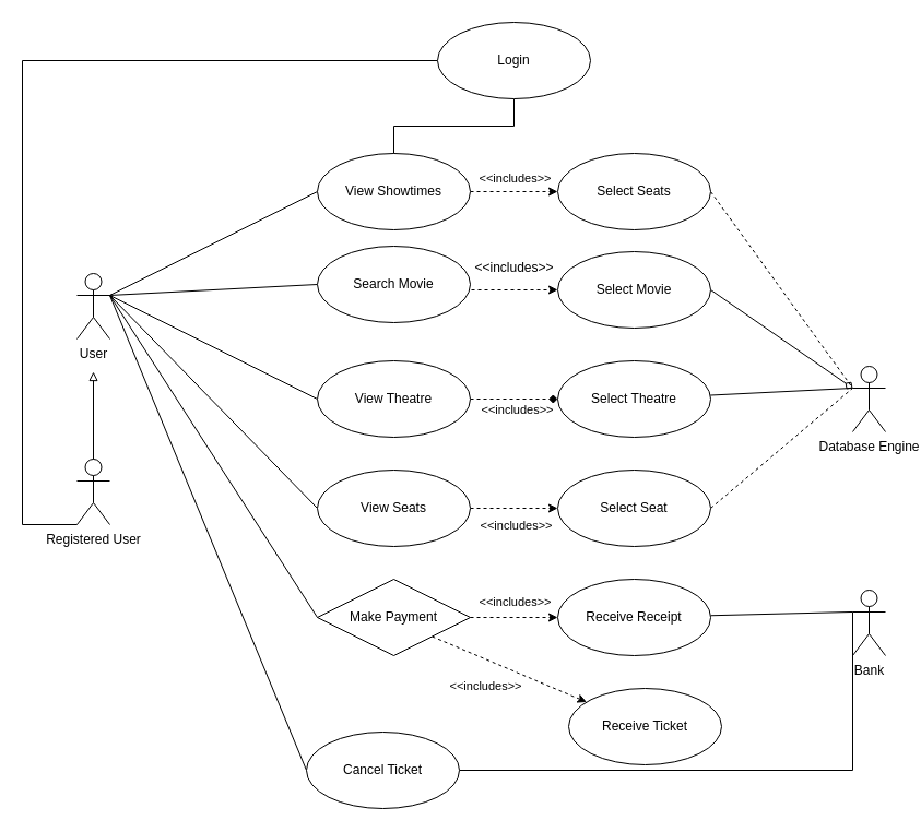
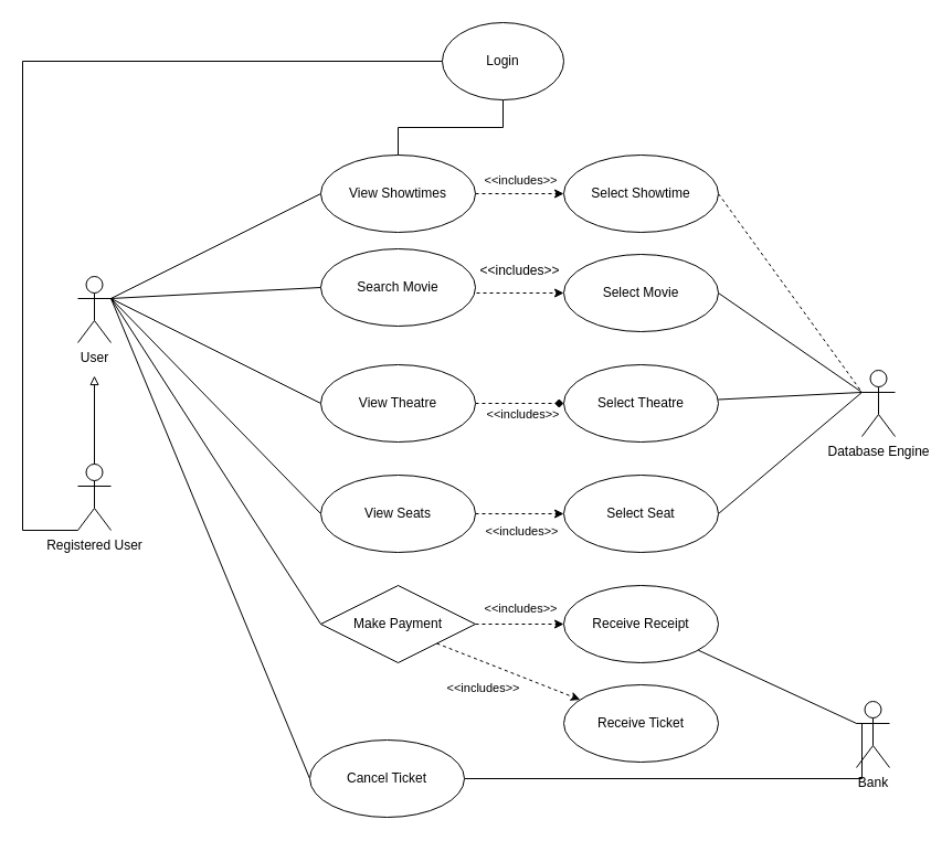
  <mxCell id="0" />
  <mxCell id="1" parent="0" />
  <mxCell id="2" style="rounded=0;orthogonalLoop=1;jettySize=auto;html=1;exitX=1;exitY=0.333;exitDx=0;exitDy=0;exitPerimeter=0;entryX=0;entryY=0.5;entryDx=0;entryDy=0;endArrow=none;endFill=0;" parent="1" source="3" target="23" edge="1"><mxGeometry relative="1" as="geometry" /></mxCell>
  <mxCell id="3" value="User" style="shape=umlActor;verticalLabelPosition=bottom;verticalAlign=top;html=1;outlineConnect=0;" parent="1" vertex="1"><mxGeometry x="70" y="250" width="30" height="60" as="geometry" /></mxCell>
  <mxCell id="4" style="edgeStyle=orthogonalEdgeStyle;rounded=0;orthogonalLoop=1;jettySize=auto;html=1;exitX=0;exitY=1;exitDx=0;exitDy=0;exitPerimeter=0;endArrow=none;endFill=0;entryX=0;entryY=0.5;entryDx=0;entryDy=0;" parent="1" source="5" target="45" edge="1"><mxGeometry relative="1" as="geometry"><Array as="points"><mxPoint x="20" y="480" /><mxPoint x="20" y="55" /></Array></mxGeometry></mxCell>
  <mxCell id="5" value="Registered User" style="shape=umlActor;verticalLabelPosition=bottom;verticalAlign=top;html=1;outlineConnect=0;" parent="1" vertex="1"><mxGeometry x="70" y="420" width="30" height="60" as="geometry" /></mxCell>
  <mxCell id="6" value="Database Engine" style="shape=umlActor;verticalLabelPosition=bottom;verticalAlign=top;html=1;outlineConnect=0;" parent="1" vertex="1"><mxGeometry x="780" y="335" width="30" height="60" as="geometry" /></mxCell>
- <mxCell id="7" value="Bank" style="shape=umlActor;verticalLabelPosition=bottom;verticalAlign=top;html=1;outlineConnect=0;" parent="1" vertex="1"><mxGeometry x="780" y="540" width="30" height="60" as="geometry" /></mxCell>
+ <mxCell id="7" value="Bank" style="shape=umlActor;verticalLabelPosition=bottom;verticalAlign=top;html=1;outlineConnect=0;" parent="1" vertex="1"><mxGeometry x="775" y="635" width="30" height="60" as="geometry" /></mxCell>
  <mxCell id="8" value="" style="endArrow=block;html=1;rounded=0;exitX=0.5;exitY=0;exitDx=0;exitDy=0;exitPerimeter=0;endFill=0;" parent="1" source="5" edge="1"><mxGeometry width="50" height="50" relative="1" as="geometry"><mxPoint x="-10" y="420" as="sourcePoint" /><mxPoint x="85" y="340" as="targetPoint" /></mxGeometry></mxCell>
  <mxCell id="9" style="edgeStyle=orthogonalEdgeStyle;rounded=0;orthogonalLoop=1;jettySize=auto;html=1;exitX=1;exitY=0.5;exitDx=0;exitDy=0;entryX=0;entryY=0.5;entryDx=0;entryDy=0;endArrow=classic;endFill=1;dashed=1;" parent="1" source="14" target="35" edge="1"><mxGeometry relative="1" as="geometry" /></mxCell>
  <mxCell id="10" value="&amp;lt;&amp;lt;includes&amp;gt;&amp;gt;" style="edgeLabel;html=1;align=center;verticalAlign=middle;resizable=0;points=[];" parent="9" vertex="1" connectable="0"><mxGeometry x="0.125" y="3" relative="1" as="geometry"><mxPoint x="-5" y="-12" as="offset" /></mxGeometry></mxCell>
  <mxCell id="11" style="rounded=0;orthogonalLoop=1;jettySize=auto;html=1;exitX=1;exitY=1;exitDx=0;exitDy=0;dashed=1;endArrow=classic;endFill=1;" parent="1" source="14" target="33" edge="1"><mxGeometry relative="1" as="geometry" /></mxCell>
  <mxCell id="12" value="&amp;lt;&amp;lt;includes&amp;gt;&amp;gt;" style="edgeLabel;html=1;align=center;verticalAlign=middle;resizable=0;points=[];" parent="11" vertex="1" connectable="0"><mxGeometry x="0.249" y="-1" relative="1" as="geometry"><mxPoint x="-39" y="7" as="offset" /></mxGeometry></mxCell>
  <mxCell id="13" style="edgeStyle=none;rounded=0;orthogonalLoop=1;jettySize=auto;html=1;endArrow=none;endFill=0;exitX=0;exitY=0.5;exitDx=0;exitDy=0;" edge="1" parent="1" source="14"><mxGeometry relative="1" as="geometry"><mxPoint x="100" y="270" as="targetPoint" /></mxGeometry></mxCell>
  <mxCell id="14" value="Make Payment" style="rhombus;whiteSpace=wrap;html=1;" parent="1" vertex="1"><mxGeometry x="290" y="530" width="140" height="70" as="geometry" /></mxCell>
- <mxCell id="15" style="edgeStyle=none;rounded=0;orthogonalLoop=1;jettySize=auto;html=1;endArrow=none;endFill=0;entryX=0;entryY=0.333;entryDx=0;entryDy=0;entryPerimeter=0;exitX=1;exitY=0.5;exitDx=0;exitDy=0;dashed=1;" edge="1" parent="1" source="16" target="6"><mxGeometry relative="1" as="geometry"><mxPoint x="780" y="350" as="targetPoint" /></mxGeometry></mxCell>
+ <mxCell id="15" style="edgeStyle=none;rounded=0;orthogonalLoop=1;jettySize=auto;html=1;endArrow=none;endFill=0;entryX=0;entryY=0.333;entryDx=0;entryDy=0;entryPerimeter=0;exitX=1;exitY=0.5;exitDx=0;exitDy=0;" edge="1" parent="1" source="16" target="6"><mxGeometry relative="1" as="geometry"><mxPoint x="780" y="350" as="targetPoint" /></mxGeometry></mxCell>
  <mxCell id="16" value="Select Seat" style="ellipse;whiteSpace=wrap;html=1;" parent="1" vertex="1"><mxGeometry x="510" y="430" width="140" height="70" as="geometry" /></mxCell>
  <mxCell id="17" style="edgeStyle=orthogonalEdgeStyle;rounded=0;orthogonalLoop=1;jettySize=auto;html=1;exitX=1;exitY=0.5;exitDx=0;exitDy=0;entryX=0;entryY=0.5;entryDx=0;entryDy=0;dashed=1;endArrow=classic;endFill=1;" parent="1" source="20" target="16" edge="1"><mxGeometry relative="1" as="geometry" /></mxCell>
  <mxCell id="18" value="&amp;lt;&amp;lt;includes&amp;gt;&amp;gt;" style="edgeLabel;html=1;align=center;verticalAlign=middle;resizable=0;points=[];" parent="17" vertex="1" connectable="0"><mxGeometry x="-0.067" y="1" relative="1" as="geometry"><mxPoint x="4" y="16" as="offset" /></mxGeometry></mxCell>
  <mxCell id="19" style="edgeStyle=none;rounded=0;orthogonalLoop=1;jettySize=auto;html=1;endArrow=none;endFill=0;exitX=0;exitY=0.5;exitDx=0;exitDy=0;" edge="1" parent="1" source="20"><mxGeometry relative="1" as="geometry"><mxPoint x="100" y="270" as="targetPoint" /></mxGeometry></mxCell>
  <mxCell id="20" value="View Seats" style="ellipse;whiteSpace=wrap;html=1;" parent="1" vertex="1"><mxGeometry x="290" y="430" width="140" height="70" as="geometry" /></mxCell>
  <mxCell id="21" style="edgeStyle=orthogonalEdgeStyle;rounded=0;orthogonalLoop=1;jettySize=auto;html=1;exitX=1;exitY=0.5;exitDx=0;exitDy=0;entryX=0;entryY=0.5;entryDx=0;entryDy=0;dashed=1;endArrow=classic;endFill=1;" parent="1" source="23" target="32" edge="1"><mxGeometry relative="1" as="geometry" /></mxCell>
  <mxCell id="22" value="&amp;lt;&amp;lt;includes&amp;gt;&amp;gt;" style="edgeLabel;html=1;align=center;verticalAlign=middle;resizable=0;points=[];" parent="21" vertex="1" connectable="0"><mxGeometry x="0.267" y="4" relative="1" as="geometry"><mxPoint x="-11" y="-9" as="offset" /></mxGeometry></mxCell>
  <mxCell id="23" value="View Showtimes" style="ellipse;whiteSpace=wrap;html=1;" parent="1" vertex="1"><mxGeometry x="290" y="140" width="140" height="70" as="geometry" /></mxCell>
  <mxCell id="24" style="edgeStyle=orthogonalEdgeStyle;rounded=0;orthogonalLoop=1;jettySize=auto;html=1;exitX=1;exitY=0.5;exitDx=0;exitDy=0;endArrow=classic;endFill=1;dashed=1;" parent="1" source="26" target="30" edge="1"><mxGeometry relative="1" as="geometry"><Array as="points"><mxPoint x="400" y="265" /></Array></mxGeometry></mxCell>
  <mxCell id="25" style="rounded=0;orthogonalLoop=1;jettySize=auto;html=1;entryX=1;entryY=0.333;entryDx=0;entryDy=0;entryPerimeter=0;endArrow=none;endFill=0;exitX=0;exitY=0.5;exitDx=0;exitDy=0;" edge="1" parent="1" source="26" target="3"><mxGeometry relative="1" as="geometry" /></mxCell>
  <mxCell id="26" value="Search Movie" style="ellipse;whiteSpace=wrap;html=1;" parent="1" vertex="1"><mxGeometry x="290" y="225" width="140" height="70" as="geometry" /></mxCell>
  <mxCell id="27" style="edgeStyle=none;rounded=0;orthogonalLoop=1;jettySize=auto;html=1;endArrow=none;endFill=0;entryX=0;entryY=0.333;entryDx=0;entryDy=0;entryPerimeter=0;" edge="1" parent="1" source="28" target="6"><mxGeometry relative="1" as="geometry"><mxPoint x="710.695" y="354.921" as="targetPoint" /></mxGeometry></mxCell>
  <mxCell id="28" value="Select Theatre" style="ellipse;whiteSpace=wrap;html=1;" parent="1" vertex="1"><mxGeometry x="510" y="330" width="140" height="70" as="geometry" /></mxCell>
- <mxCell id="29" style="edgeStyle=none;rounded=0;orthogonalLoop=1;jettySize=auto;html=1;entryX=0;entryY=0.333;entryDx=0;entryDy=0;entryPerimeter=0;endArrow=diamond;endFill=0;exitX=1;exitY=0.5;exitDx=0;exitDy=0;" edge="1" parent="1" source="30" target="6"><mxGeometry relative="1" as="geometry" /></mxCell>
+ <mxCell id="29" style="edgeStyle=none;rounded=0;orthogonalLoop=1;jettySize=auto;html=1;entryX=0;entryY=0.333;entryDx=0;entryDy=0;entryPerimeter=0;endArrow=none;endFill=0;exitX=1;exitY=0.5;exitDx=0;exitDy=0;" edge="1" parent="1" source="30" target="6"><mxGeometry relative="1" as="geometry" /></mxCell>
  <mxCell id="30" value="Select Movie" style="ellipse;whiteSpace=wrap;html=1;" parent="1" vertex="1"><mxGeometry x="510" y="230" width="140" height="70" as="geometry" /></mxCell>
  <mxCell id="31" style="rounded=0;orthogonalLoop=1;jettySize=auto;html=1;entryX=0;entryY=0.333;entryDx=0;entryDy=0;entryPerimeter=0;endArrow=none;endFill=0;exitX=1;exitY=0.5;exitDx=0;exitDy=0;dashed=1;" edge="1" parent="1" source="32" target="6"><mxGeometry relative="1" as="geometry" /></mxCell>
- <mxCell id="32" value="Select Seats" style="ellipse;whiteSpace=wrap;html=1;" parent="1" vertex="1"><mxGeometry x="510" y="140" width="140" height="70" as="geometry" /></mxCell>
- <mxCell id="33" value="Receive Ticket" style="ellipse;whiteSpace=wrap;html=1;" parent="1" vertex="1"><mxGeometry x="520" y="630" width="140" height="70" as="geometry" /></mxCell>
+ <mxCell id="32" value="Select Showtime" style="ellipse;whiteSpace=wrap;html=1;" parent="1" vertex="1"><mxGeometry x="510" y="140" width="140" height="70" as="geometry" /></mxCell>
+ <mxCell id="33" value="Receive Ticket" style="ellipse;whiteSpace=wrap;html=1;" parent="1" vertex="1"><mxGeometry x="510" y="620" width="140" height="70" as="geometry" /></mxCell>
  <mxCell id="34" style="rounded=0;orthogonalLoop=1;jettySize=auto;html=1;endArrow=none;endFill=0;entryX=0;entryY=0.333;entryDx=0;entryDy=0;entryPerimeter=0;" edge="1" parent="1" source="35" target="7"><mxGeometry relative="1" as="geometry" /></mxCell>
  <mxCell id="35" value="Receive Receipt" style="ellipse;whiteSpace=wrap;html=1;" parent="1" vertex="1"><mxGeometry x="510" y="530" width="140" height="70" as="geometry" /></mxCell>
  <mxCell id="36" style="rounded=0;orthogonalLoop=1;jettySize=auto;html=1;endArrow=none;endFill=0;exitX=0;exitY=0.5;exitDx=0;exitDy=0;" edge="1" parent="1" source="38"><mxGeometry relative="1" as="geometry"><mxPoint x="100" y="270" as="targetPoint" /></mxGeometry></mxCell>
  <mxCell id="37" style="edgeStyle=orthogonalEdgeStyle;rounded=0;orthogonalLoop=1;jettySize=auto;html=1;endArrow=none;endFill=0;entryX=0;entryY=0.333;entryDx=0;entryDy=0;entryPerimeter=0;exitX=1;exitY=0.5;exitDx=0;exitDy=0;" edge="1" parent="1" source="38" target="7"><mxGeometry relative="1" as="geometry"><mxPoint x="780" y="580" as="targetPoint" /><Array as="points"><mxPoint x="780" y="705" /></Array></mxGeometry></mxCell>
  <mxCell id="38" value="Cancel Ticket" style="ellipse;whiteSpace=wrap;html=1;" parent="1" vertex="1"><mxGeometry x="280" y="670" width="140" height="70" as="geometry" /></mxCell>
  <mxCell id="39" value="&amp;lt;&amp;lt;includes&amp;gt;&amp;gt;" style="text;html=1;align=center;verticalAlign=middle;resizable=0;points=[];autosize=1;strokeColor=none;fillColor=none;" parent="1" vertex="1"><mxGeometry x="420" y="230" width="100" height="30" as="geometry" /></mxCell>
  <mxCell id="40" style="edgeStyle=orthogonalEdgeStyle;rounded=0;orthogonalLoop=1;jettySize=auto;html=1;exitX=1;exitY=0.5;exitDx=0;exitDy=0;entryX=0;entryY=0.5;entryDx=0;entryDy=0;endArrow=diamond;endFill=1;dashed=1;" parent="1" source="43" target="28" edge="1"><mxGeometry relative="1" as="geometry"><Array as="points"><mxPoint x="430" y="365" /><mxPoint x="430" y="365" /></Array></mxGeometry></mxCell>
  <mxCell id="41" value="&amp;lt;&amp;lt;includes&amp;gt;&amp;gt;" style="edgeLabel;html=1;align=center;verticalAlign=middle;resizable=0;points=[];" parent="40" vertex="1" connectable="0"><mxGeometry x="-0.04" y="4" relative="1" as="geometry"><mxPoint x="4" y="13" as="offset" /></mxGeometry></mxCell>
  <mxCell id="42" style="edgeStyle=none;rounded=0;orthogonalLoop=1;jettySize=auto;html=1;endArrow=none;endFill=0;exitX=0;exitY=0.5;exitDx=0;exitDy=0;" edge="1" parent="1" source="43"><mxGeometry relative="1" as="geometry"><mxPoint x="100" y="270" as="targetPoint" /></mxGeometry></mxCell>
  <mxCell id="43" value="View Theatre" style="ellipse;whiteSpace=wrap;html=1;" parent="1" vertex="1"><mxGeometry x="290" y="330" width="140" height="70" as="geometry" /></mxCell>
  <mxCell id="44" style="edgeStyle=orthogonalEdgeStyle;rounded=0;orthogonalLoop=1;jettySize=auto;html=1;endArrow=none;endFill=0;" edge="1" parent="1" source="45" target="23"><mxGeometry relative="1" as="geometry" /></mxCell>
- <mxCell id="45" value="Login" style="ellipse;whiteSpace=wrap;html=1;" parent="1" vertex="1"><mxGeometry x="400" y="20" width="140" height="70" as="geometry" /></mxCell>
+ <mxCell id="45" value="Login" style="ellipse;whiteSpace=wrap;html=1;" parent="1" vertex="1"><mxGeometry x="400" y="20" width="110" height="70" as="geometry" /></mxCell>
